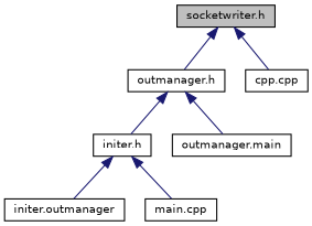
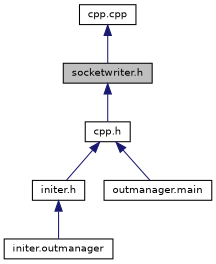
  digraph {
    node [color=black fillcolor=white fontname=Helvetica fontsize=10 shape=record style=filled]
    edge [color=midnightblue dir=back fontname=Helvetica fontsize=10 labelfontname=Helvetica labelfontsize=10 style=solid]
    n1 [fillcolor=grey75 fontcolor=black height=0.2 label="socketwriter.h" width=0.4]
-   n2 [height=0.2 label="outmanager.h" width=0.4]
+   n2 [height=0.2 label="cpp.h" width=0.4]
    n3 [height=0.2 label="cpp.cpp" width=0.4]
    n4 [height=0.2 label="initer.h" width=0.4]
    n5 [height=0.2 label="outmanager.main" width=0.4]
    n6 [height=0.2 label="initer.outmanager" width=0.4]
-   n7 [height=0.2 label="main.cpp" width=0.4]
    n1 -> n2
-   n1 -> n3
+   n3 -> n1
    n2 -> n4
    n2 -> n5
    n4 -> n6
-   n4 -> n7
  }
